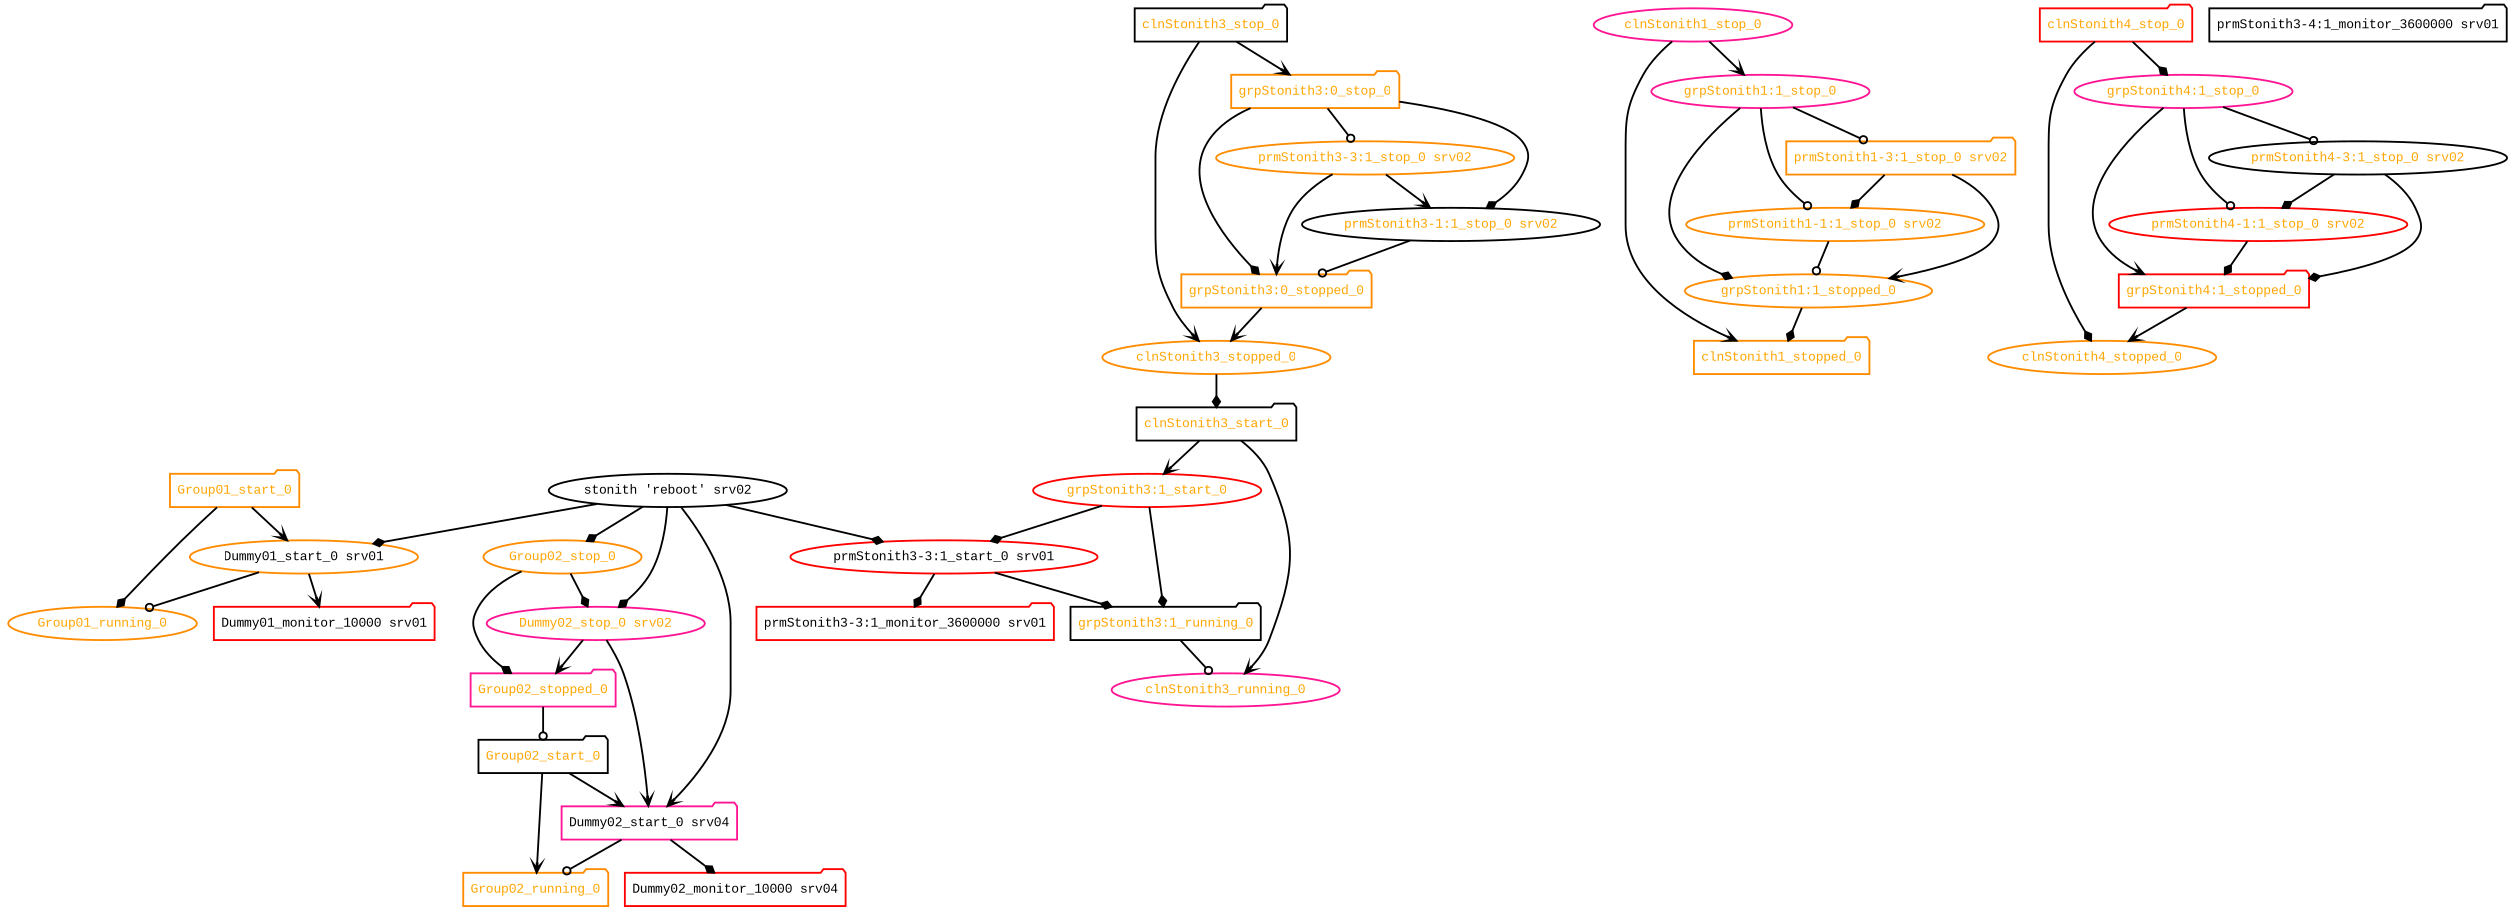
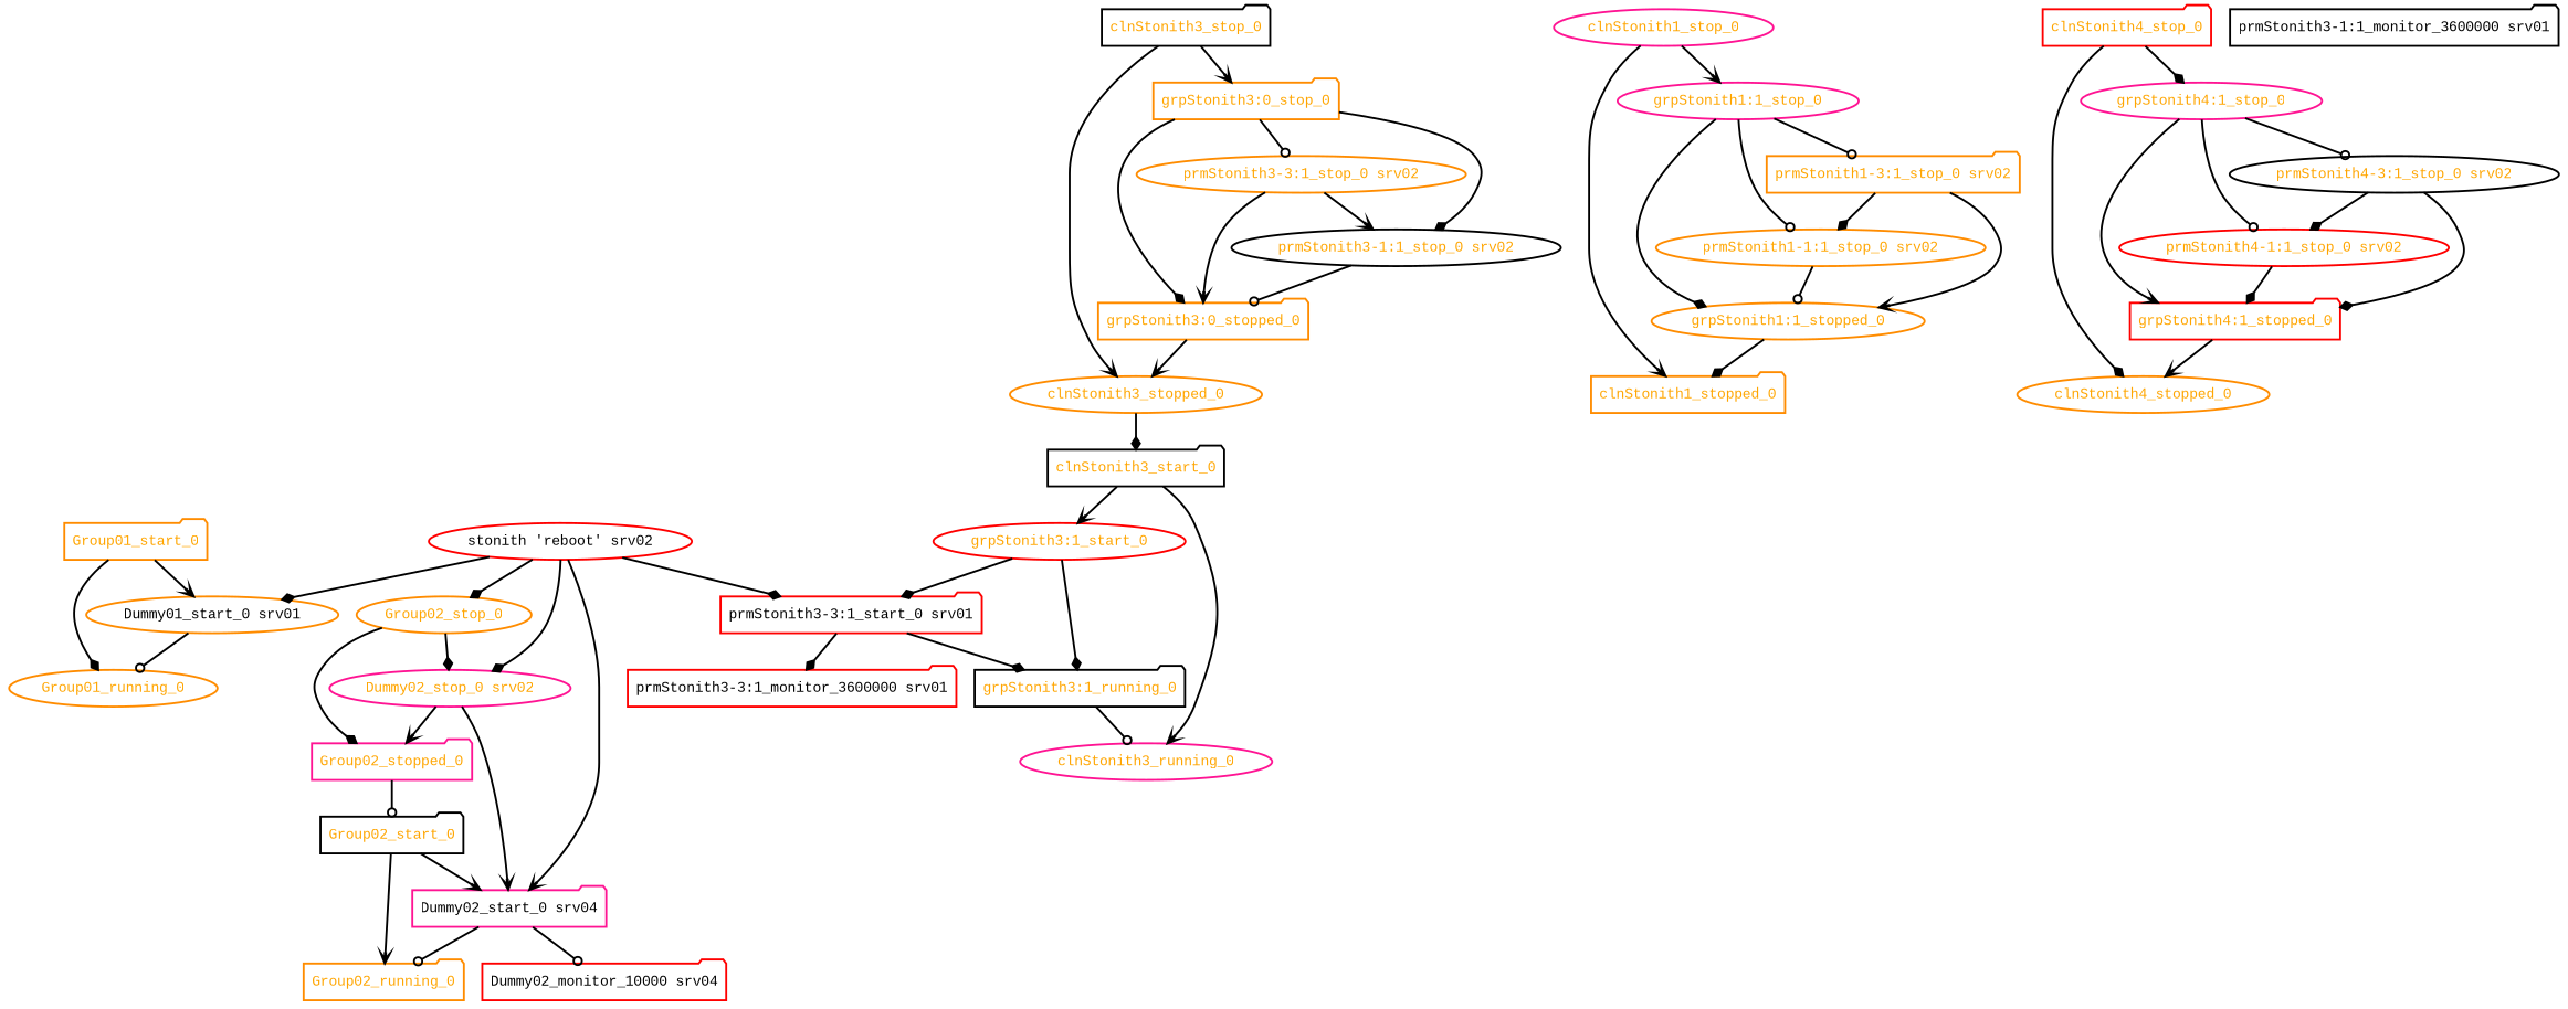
  digraph {
    fontname="Liberation Mono"
    node [color=darkorange fontcolor=orange fontname="Liberation Mono" shape=ellipse style=bold]
    edge [arrowhead=diamond fontname="Liberation Mono" style=bold]
-   "Dummy01_monitor_10000 srv01" [color=red fontcolor=black shape=folder]
    "Dummy01_start_0 srv01" [fontcolor=black]
    Group01_running_0
    "Dummy02_monitor_10000 srv04" [color=red fontcolor=black shape=folder]
    "Dummy02_start_0 srv04" [color=deeppink fontcolor=black shape=folder]
    Group02_running_0 [shape=folder]
    "Dummy02_stop_0 srv02" [color=deeppink]
    Group02_stopped_0 [color=deeppink shape=folder]
    Group02_start_0 [color=black shape=folder]
    Group01_start_0 [shape=folder]
    Group02_stop_0
    clnStonith1_stop_0 [color=deeppink]
    clnStonith1_stopped_0 [shape=folder]
    "grpStonith1:1_stop_0" [color=deeppink]
    "grpStonith1:1_stopped_0"
    "prmStonith1-1:1_stop_0 srv02"
    "prmStonith1-3:1_stop_0 srv02" [shape=folder]
    clnStonith3_running_0 [color=deeppink]
    clnStonith3_start_0 [color=black shape=folder]
    "grpStonith3:1_start_0" [color=red]
    "grpStonith3:1_running_0" [color=black shape=folder]
-   "prmStonith3-3:1_start_0 srv01" [color=red fontcolor=black]
+   "prmStonith3-3:1_start_0 srv01" [color=red fontcolor=black shape=folder]
    "prmStonith3-3:1_monitor_3600000 srv01" [color=red fontcolor=black shape=folder]
    clnStonith3_stop_0 [color=black shape=folder]
    clnStonith3_stopped_0
    "grpStonith3:0_stop_0" [shape=folder]
    "grpStonith3:0_stopped_0" [shape=folder]
    "prmStonith3-1:1_stop_0 srv02" [color=black]
    "prmStonith3-3:1_stop_0 srv02"
    clnStonith4_stop_0 [color=red shape=folder]
    clnStonith4_stopped_0
    "grpStonith4:1_stop_0" [color=deeppink]
    "grpStonith4:1_stopped_0" [color=red shape=folder]
    "prmStonith4-1:1_stop_0 srv02" [color=red]
    "prmStonith4-3:1_stop_0 srv02" [color=black]
-   "prmStonith3-1:1_monitor_3600000 srv01" [color=black fontcolor=black shape=folder label="prmStonith3-4:1_monitor_3600000 srv01"]
-   "stonith 'reboot' srv02" [color=black fontcolor=black]
-   "Dummy01_start_0 srv01" -> "Dummy01_monitor_10000 srv01" [arrowhead=vee]
+   "prmStonith3-1:1_monitor_3600000 srv01" [color=black fontcolor=black shape=folder]
+   "stonith 'reboot' srv02" [color=red fontcolor=black]
    "Dummy01_start_0 srv01" -> Group01_running_0 [arrowhead=odot]
-   "Dummy02_start_0 srv04" -> "Dummy02_monitor_10000 srv04"
+   "Dummy02_start_0 srv04" -> "Dummy02_monitor_10000 srv04" [arrowhead=odot]
    "Dummy02_start_0 srv04" -> Group02_running_0 [arrowhead=odot]
    "Dummy02_stop_0 srv02" -> "Dummy02_start_0 srv04" [arrowhead=vee]
    "Dummy02_stop_0 srv02" -> Group02_stopped_0 [arrowhead=vee]
    Group02_stopped_0 -> Group02_start_0 [arrowhead=odot]
    Group02_start_0 -> "Dummy02_start_0 srv04" [arrowhead=vee]
    Group02_start_0 -> Group02_running_0 [arrowhead=vee]
    Group01_start_0 -> "Dummy01_start_0 srv01" [arrowhead=vee]
    Group01_start_0 -> Group01_running_0
    Group02_stop_0 -> "Dummy02_stop_0 srv02"
    Group02_stop_0 -> Group02_stopped_0
    clnStonith1_stop_0 -> clnStonith1_stopped_0 [arrowhead=vee]
    clnStonith1_stop_0 -> "grpStonith1:1_stop_0" [arrowhead=vee]
    "grpStonith1:1_stop_0" -> "grpStonith1:1_stopped_0"
    "grpStonith1:1_stop_0" -> "prmStonith1-1:1_stop_0 srv02" [arrowhead=odot]
    "grpStonith1:1_stop_0" -> "prmStonith1-3:1_stop_0 srv02" [arrowhead=odot]
    "grpStonith1:1_stopped_0" -> clnStonith1_stopped_0
    "prmStonith1-1:1_stop_0 srv02" -> "grpStonith1:1_stopped_0" [arrowhead=odot]
    "prmStonith1-3:1_stop_0 srv02" -> "grpStonith1:1_stopped_0" [arrowhead=vee]
    "prmStonith1-3:1_stop_0 srv02" -> "prmStonith1-1:1_stop_0 srv02"
    clnStonith3_start_0 -> clnStonith3_running_0 [arrowhead=vee]
    clnStonith3_start_0 -> "grpStonith3:1_start_0" [arrowhead=vee]
    "grpStonith3:1_start_0" -> "grpStonith3:1_running_0"
    "grpStonith3:1_start_0" -> "prmStonith3-3:1_start_0 srv01"
    "grpStonith3:1_running_0" -> clnStonith3_running_0 [arrowhead=odot]
    "prmStonith3-3:1_start_0 srv01" -> "grpStonith3:1_running_0"
    "prmStonith3-3:1_start_0 srv01" -> "prmStonith3-3:1_monitor_3600000 srv01"
    clnStonith3_stop_0 -> clnStonith3_stopped_0 [arrowhead=vee]
    clnStonith3_stop_0 -> "grpStonith3:0_stop_0" [arrowhead=vee]
    clnStonith3_stopped_0 -> clnStonith3_start_0
    "grpStonith3:0_stop_0" -> "grpStonith3:0_stopped_0"
    "grpStonith3:0_stop_0" -> "prmStonith3-1:1_stop_0 srv02"
    "grpStonith3:0_stop_0" -> "prmStonith3-3:1_stop_0 srv02" [arrowhead=odot]
    "grpStonith3:0_stopped_0" -> clnStonith3_stopped_0 [arrowhead=vee]
    "prmStonith3-1:1_stop_0 srv02" -> "grpStonith3:0_stopped_0" [arrowhead=odot]
    "prmStonith3-3:1_stop_0 srv02" -> "grpStonith3:0_stopped_0" [arrowhead=vee]
    "prmStonith3-3:1_stop_0 srv02" -> "prmStonith3-1:1_stop_0 srv02" [arrowhead=vee]
    clnStonith4_stop_0 -> clnStonith4_stopped_0
    clnStonith4_stop_0 -> "grpStonith4:1_stop_0"
    "grpStonith4:1_stop_0" -> "grpStonith4:1_stopped_0" [arrowhead=vee]
    "grpStonith4:1_stop_0" -> "prmStonith4-1:1_stop_0 srv02" [arrowhead=odot]
    "grpStonith4:1_stop_0" -> "prmStonith4-3:1_stop_0 srv02" [arrowhead=odot]
    "grpStonith4:1_stopped_0" -> clnStonith4_stopped_0 [arrowhead=vee]
    "prmStonith4-1:1_stop_0 srv02" -> "grpStonith4:1_stopped_0"
    "prmStonith4-3:1_stop_0 srv02" -> "grpStonith4:1_stopped_0"
    "prmStonith4-3:1_stop_0 srv02" -> "prmStonith4-1:1_stop_0 srv02"
    "stonith 'reboot' srv02" -> "Dummy01_start_0 srv01"
    "stonith 'reboot' srv02" -> "Dummy02_start_0 srv04" [arrowhead=vee]
    "stonith 'reboot' srv02" -> "Dummy02_stop_0 srv02"
    "stonith 'reboot' srv02" -> Group02_stop_0
    "stonith 'reboot' srv02" -> "prmStonith3-3:1_start_0 srv01"
  }
